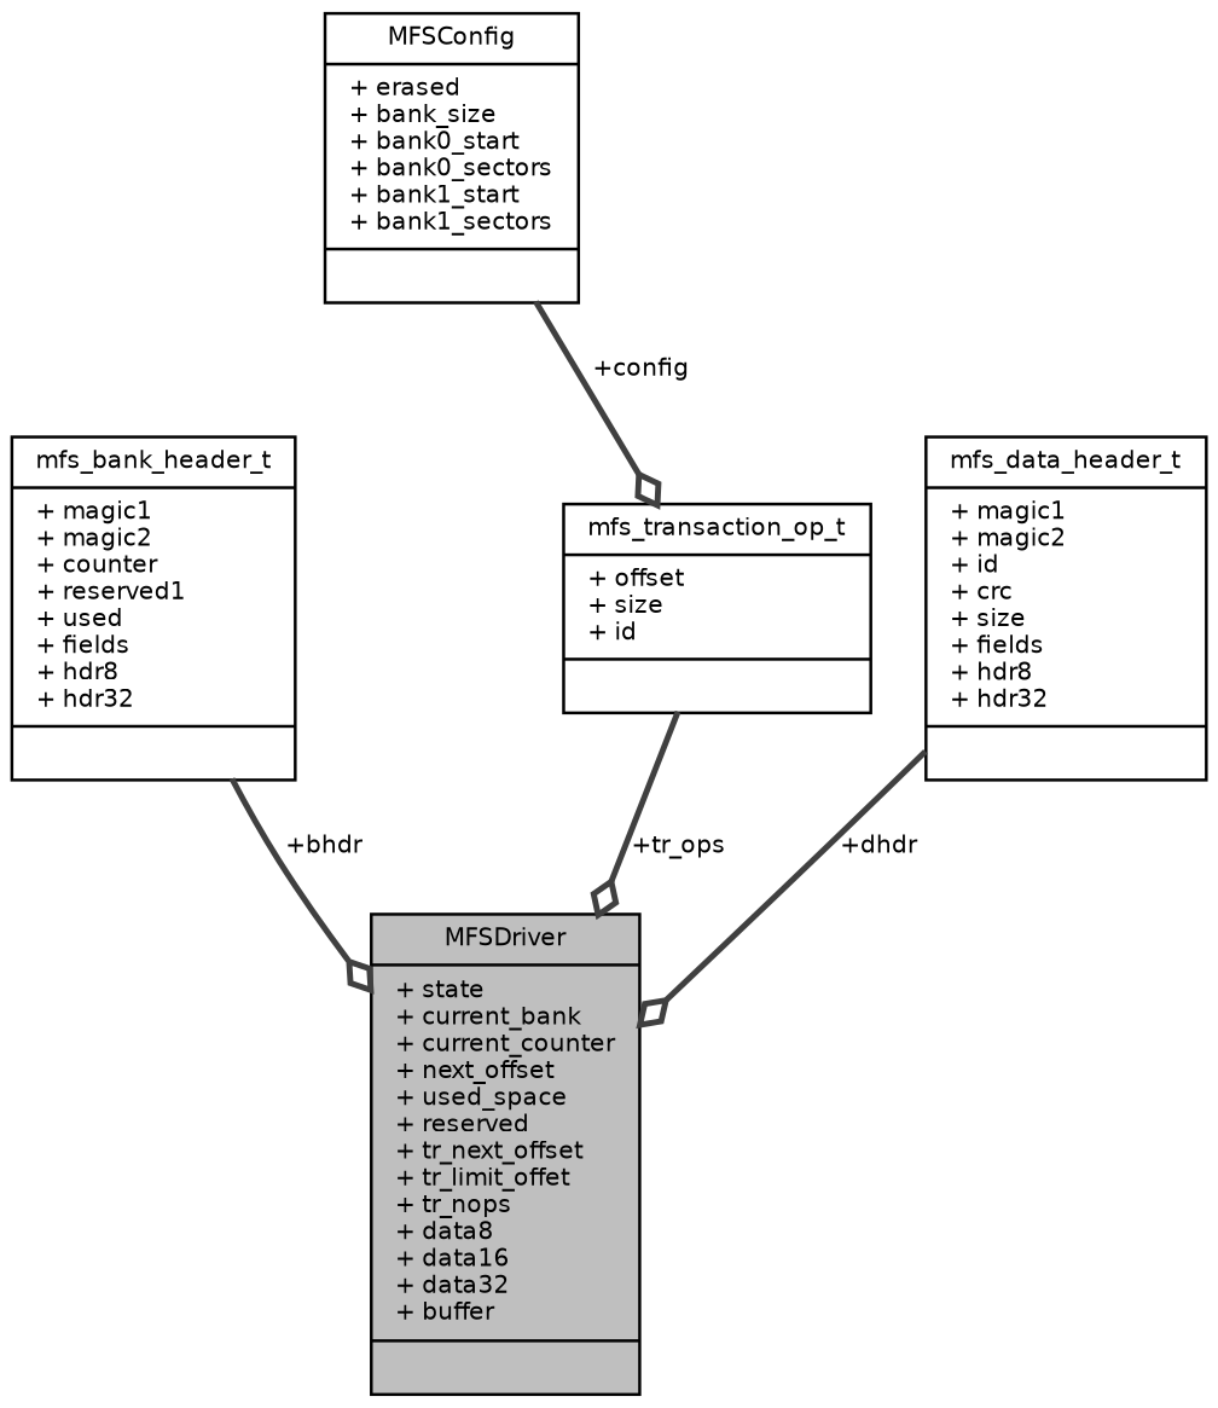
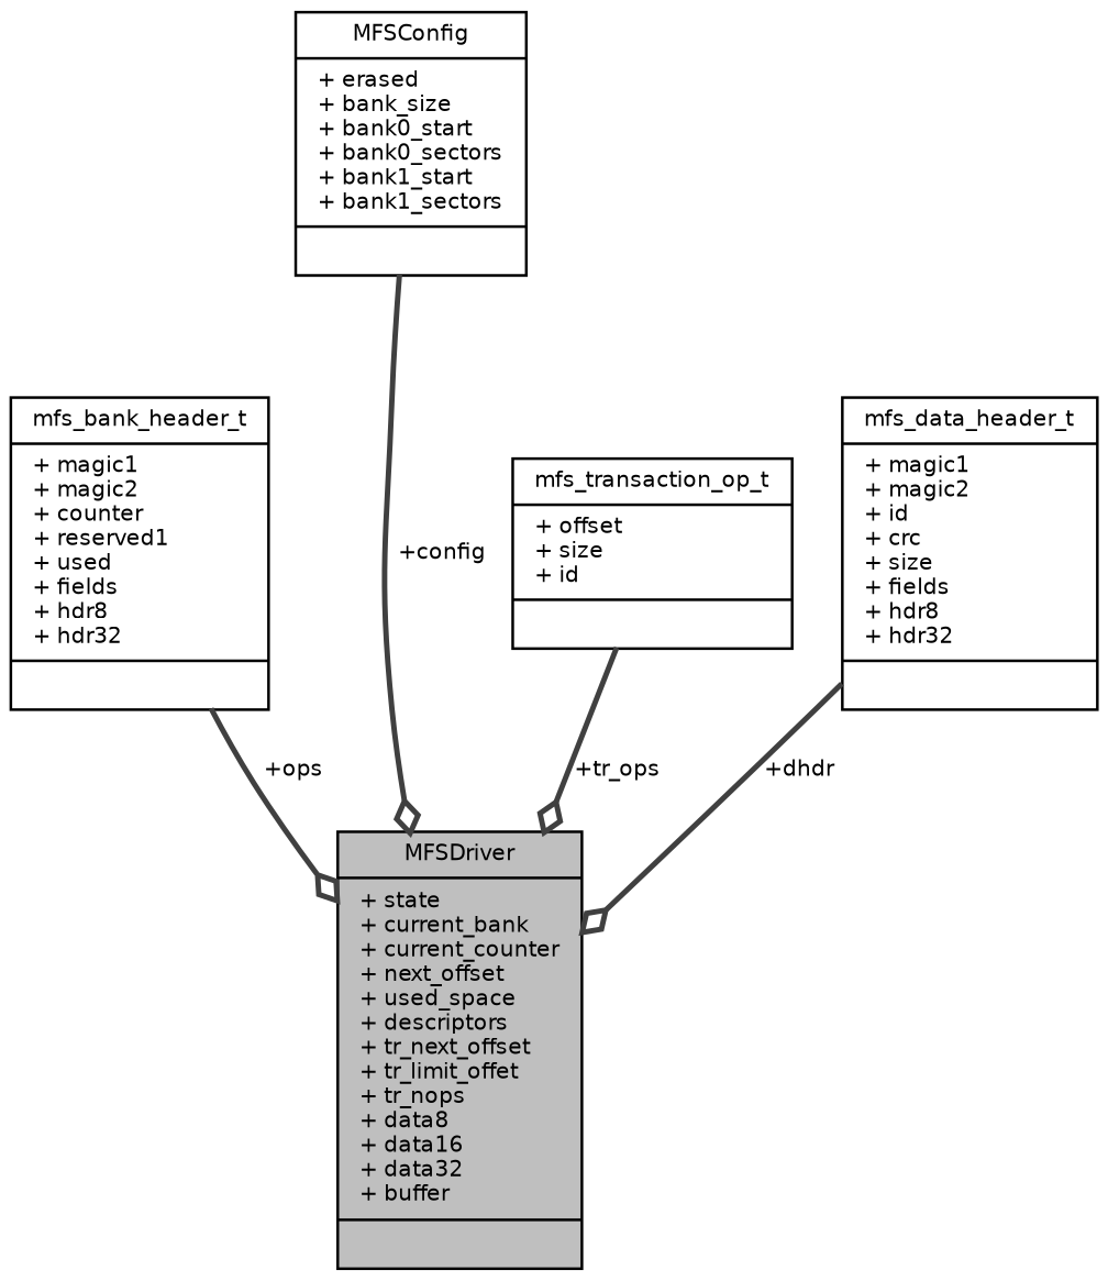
  digraph {
    node [color=black fontname=Helvetica fontsize=8 shape=record]
    edge [arrowhead=odiamond color=grey25 fontname=Helvetica fontsize=8 labelfontname=Helvetica labelfontsize=8 style=bold]
-   n1 [fillcolor=grey75 fontcolor=black height=0.2 label="{MFSDriver\n|+ state\l+ current_bank\l+ current_counter\l+ next_offset\l+ used_space\l+ reserved\l+ tr_next_offset\l+ tr_limit_offet\l+ tr_nops\l+ data8\l+ data16\l+ data32\l+ buffer\l|}" style=filled width=0.4]
+   n1 [fillcolor=grey75 fontcolor=black height=0.2 label="{MFSDriver\n|+ state\l+ current_bank\l+ current_counter\l+ next_offset\l+ used_space\l+ descriptors\l+ tr_next_offset\l+ tr_limit_offet\l+ tr_nops\l+ data8\l+ data16\l+ data32\l+ buffer\l|}" style=filled width=0.4]
    n2 [height=0.2 label="{mfs_bank_header_t\n|+ magic1\l+ magic2\l+ counter\l+ reserved1\l+ used\l+ fields\l+ hdr8\l+ hdr32\l|}" width=0.4]
    n3 [height=0.2 label="{mfs_transaction_op_t\n|+ offset\l+ size\l+ id\l|}" width=0.4]
    n4 [height=0.2 label="{MFSConfig\n|+ erased\l+ bank_size\l+ bank0_start\l+ bank0_sectors\l+ bank1_start\l+ bank1_sectors\l|}" width=0.4]
    n5 [height=0.2 label="{mfs_data_header_t\n|+ magic1\l+ magic2\l+ id\l+ crc\l+ size\l+ fields\l+ hdr8\l+ hdr32\l|}" width=0.4]
-   n2 -> n1 [label=" +bhdr"]
+   n2 -> n1 [label=" +ops"]
    n3 -> n1 [label=" +tr_ops"]
-   n4 -> n3 [label=" +config"]
+   n4 -> n1 [label=" +config"]
    n5 -> n1 [label=" +dhdr"]
  }
